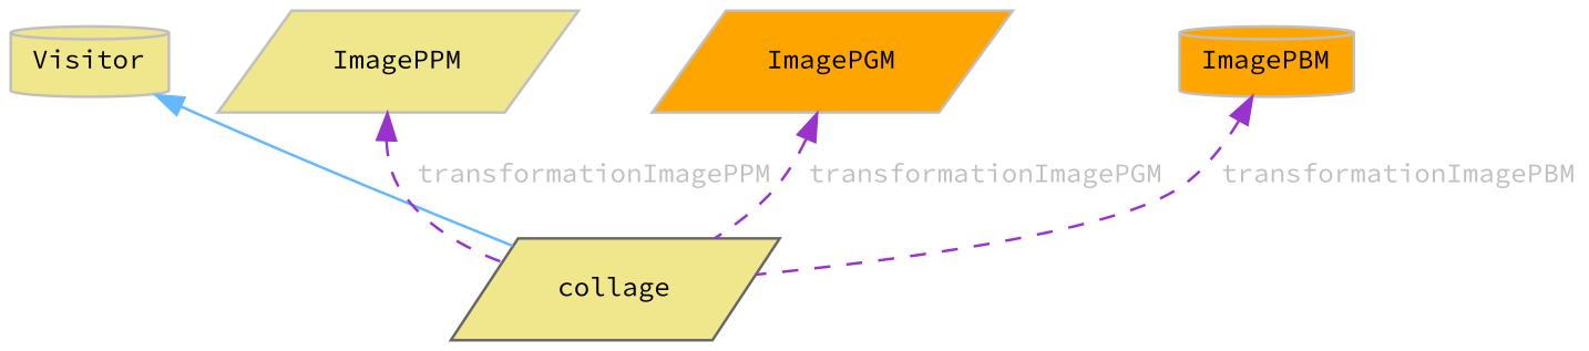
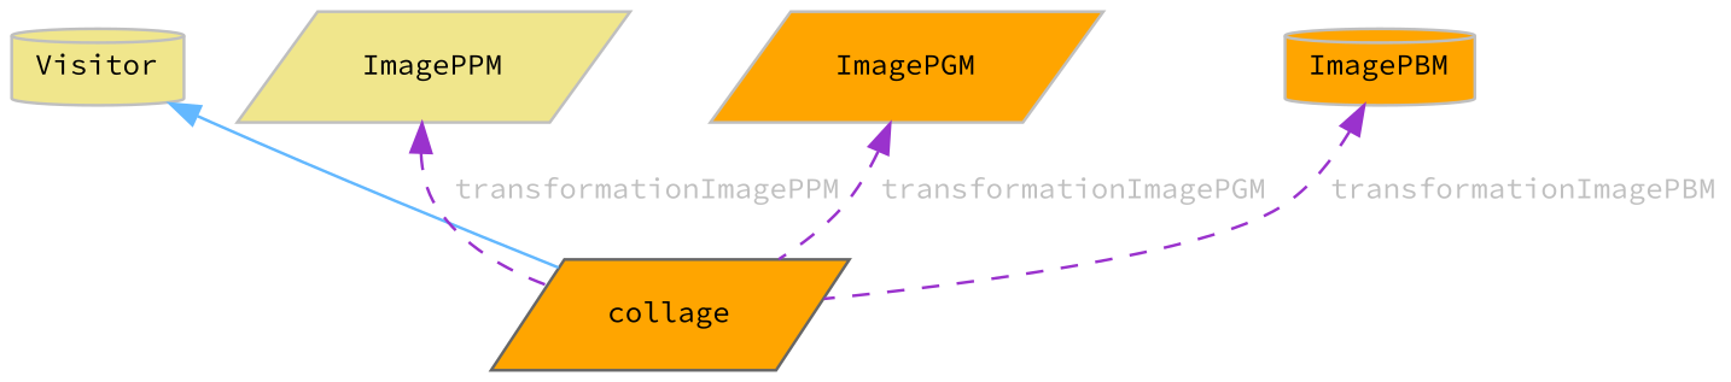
  digraph {
    fontname="Source Code Pro"
    node [color=grey75 fillcolor=orange fontname="Source Code Pro" fontsize=10 shape=parallelogram style=filled]
    edge [color=darkorchid3 dir=back fontname="Source Code Pro" fontsize=10 labelfontname=Helvetica labelfontsize=10 style=dashed fontcolor=grey]
-   n1 [color=gray40 fillcolor=khaki fontcolor=black height=0.2 label=collage width=0.4]
+   n1 [color=gray40 fontcolor=black height=0.2 label=collage width=0.4]
    n2 [fillcolor=khaki height=0.2 label=Visitor shape=cylinder width=0.4]
    n3 [fillcolor=khaki height=0.2 label=ImagePPM width=0.4]
    n4 [height=0.2 label=ImagePGM width=0.4]
    n5 [height=0.2 label=ImagePBM shape=cylinder width=0.4]
    n2 -> n1 [color=steelblue1 style=solid fontcolor=""]
    n3 -> n1 [label=" transformationImagePPM"]
    n4 -> n1 [label=" transformationImagePGM"]
    n5 -> n1 [label=" transformationImagePBM"]
  }
